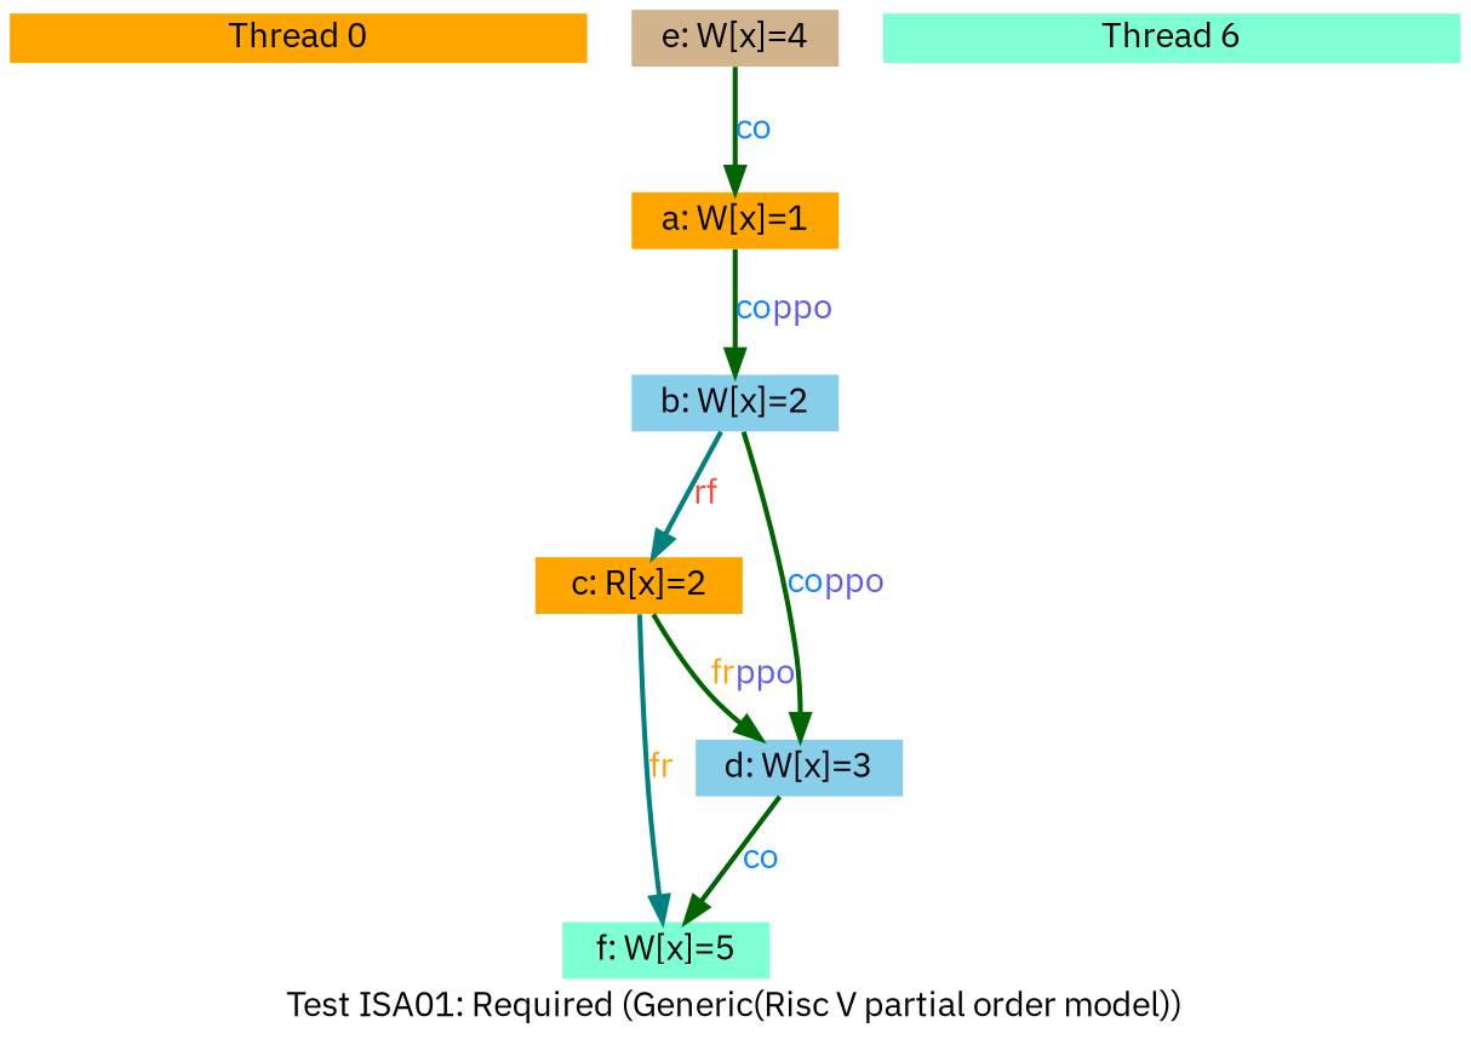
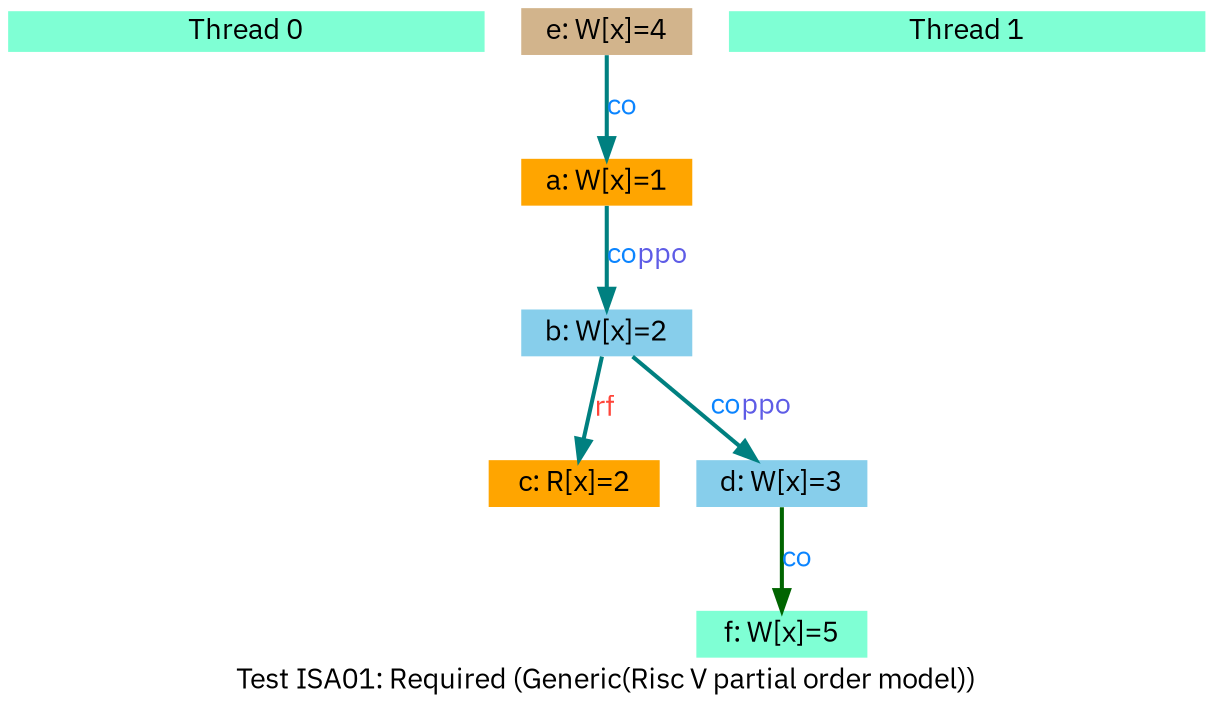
  digraph {
    fontname="IBM Plex Sans"
    fontsize=14
    label="Test ISA01: Required (Generic(Risc V partial order model))"
    splines=spline
    node [fillcolor=aquamarine fixedsize=false fontname="IBM Plex Sans" fontsize=14 shape=none style=filled]
    edge [arrowsize=1.000000 color=teal fontname="IBM Plex Sans" fontsize=14 penwidth=2.000000]
-   n1 [fillcolor=orange fixedsize=true height=0.281250 label="Thread 0" width=3.250000]
+   n1 [fixedsize=true height=0.281250 label="Thread 0" width=3.250000]
    n2 [fillcolor=orange height=0.194444 label="a: W[x]=1" width=1.166667]
    n3 [fillcolor=skyblue height=0.194444 label="b: W[x]=2" width=1.166667]
    n4 [fillcolor=orange height=0.194444 label="c: R[x]=2" width=1.166667]
    n5 [fillcolor=skyblue height=0.194444 label="d: W[x]=3" width=1.166667]
    n6 [height=0.194444 label="f: W[x]=5" width=1.166667]
-   n7 [fixedsize=true height=0.281250 label="Thread 6" width=3.250000]
+   n7 [fixedsize=true height=0.281250 label="Thread 1" width=3.250000]
    n8 [fillcolor=tan height=0.194444 label="e: W[x]=4" width=1.166667]
-   n2 -> n3 [color=darkgreen label=<<font color="#0A84FF">co</font><font color="#5E5CE6">ppo</font>>]
+   n2 -> n3 [label=<<font color="#0A84FF">co</font><font color="#5E5CE6">ppo</font>>]
    n3 -> n4 [label=<<font color="#FF453A">rf</font>>]
-   n3 -> n5 [color=darkgreen label=<<font color="#0A84FF">co</font><font color="#5E5CE6">ppo</font>>]
-   n4 -> n5 [color=darkgreen label=<<font color="#FF9F0A">fr</font><font color="#5E5CE6">ppo</font>>]
-   n4 -> n6 [label=<<font color="#FF9F0A">fr</font>>]
+   n3 -> n5 [label=<<font color="#0A84FF">co</font><font color="#5E5CE6">ppo</font>>]
    n5 -> n6 [color=darkgreen label=<<font color="#0A84FF">co</font>>]
-   n8 -> n2 [color=darkgreen label=<<font color="#0A84FF">co</font>>]
+   n8 -> n2 [label=<<font color="#0A84FF">co</font>>]
  }
